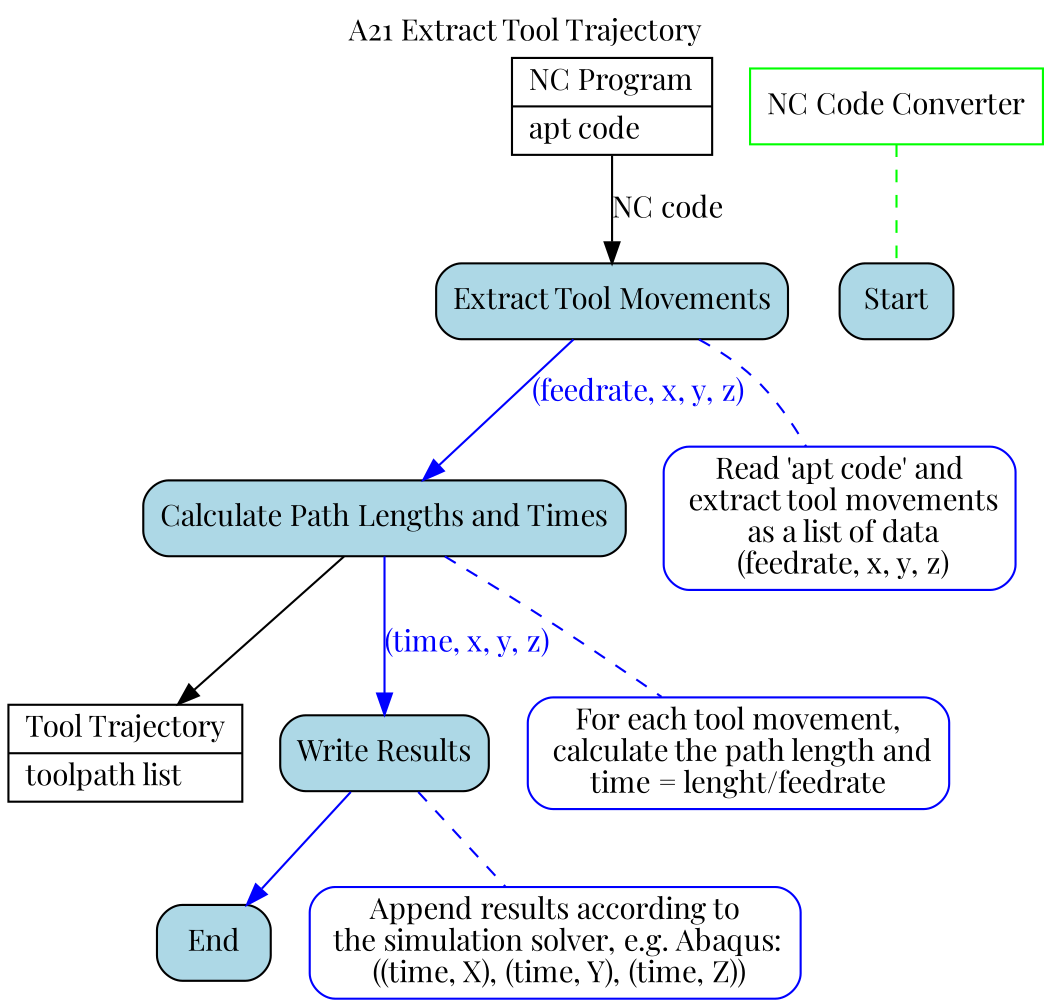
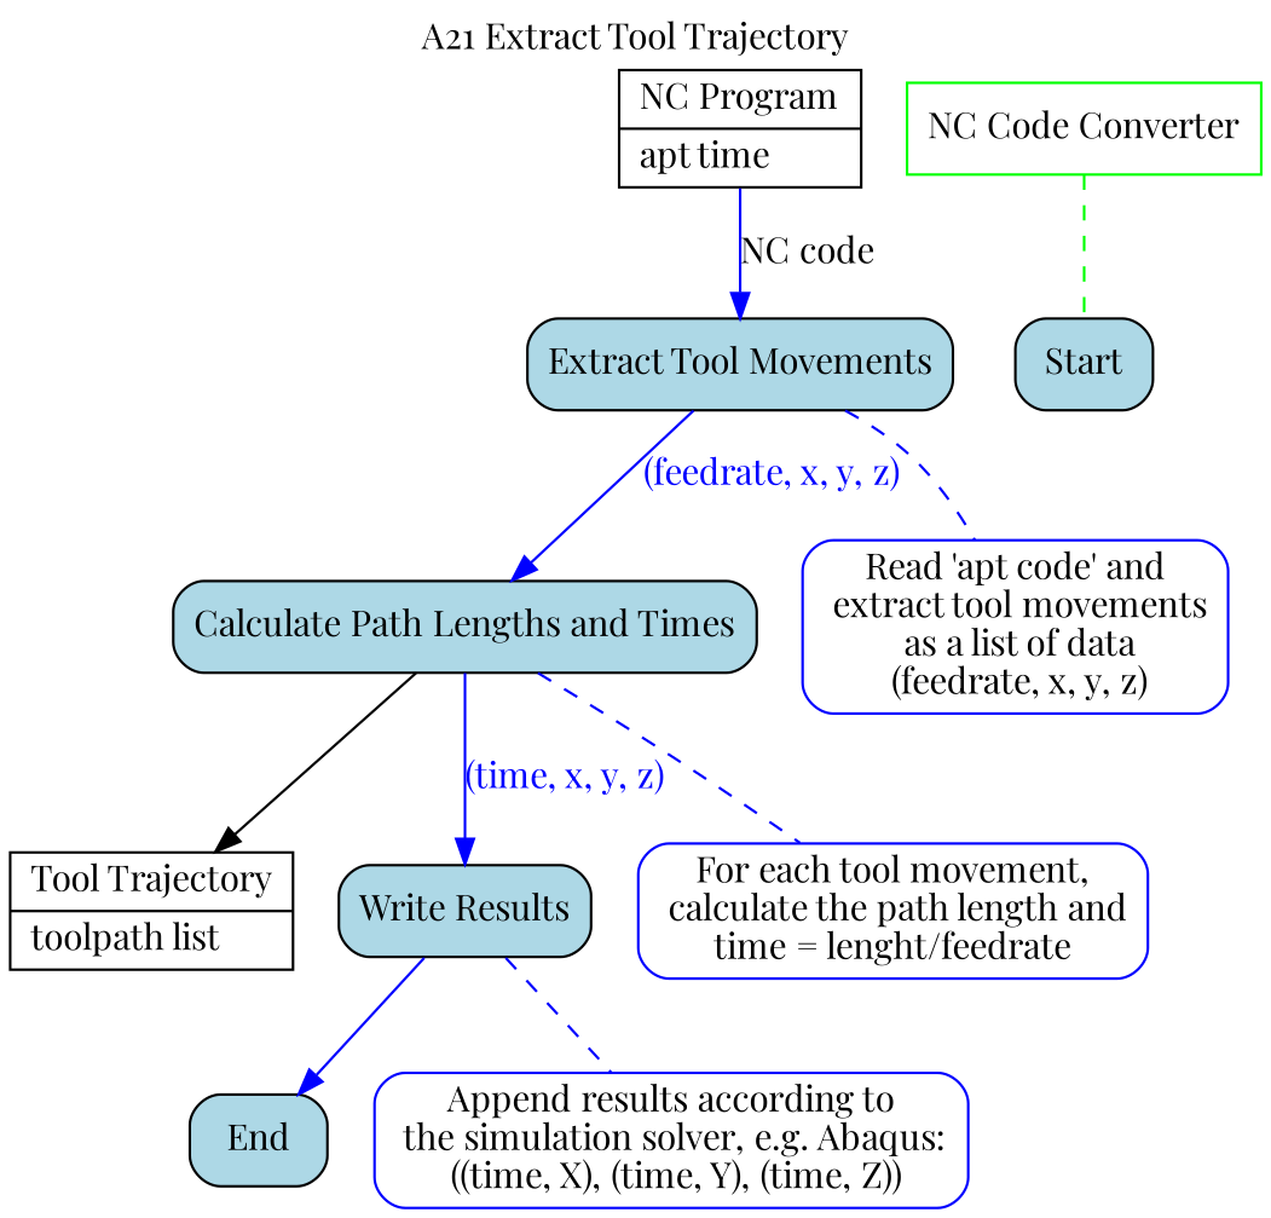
  digraph {
    fontname="Playfair Display"
    label="A21 Extract Tool Trajectory"
    labelloc=t
    node [color=black fillcolor=white fontname="Playfair Display" shape=box style="filled, rounded"]
    edge [color=blue dir=forward fontcolor=blue fontname="Playfair Display" style=solid]
-   n1 [label="{NC Program | apt code \l}" shape=record style=filled]
+   n1 [label="{NC Program | apt time \l}" shape=record style=filled]
    n2 [fillcolor=lightblue label="Extract Tool Movements"]
    n3 [fillcolor=lightblue label="Calculate Path Lengths and Times"]
    n4 [color=blue label="Read 'apt code' and\n extract tool movements\n as a list of data\n (feedrate, x, y, z)"]
    n5 [label="{Tool Trajectory | toolpath list \l}" shape=record style=filled]
    n6 [color=green label="NC Code Converter" style=filled]
    Start [fillcolor=lightblue]
    n8 [fillcolor=lightblue label="Write Results"]
    n9 [color=blue label="For each tool movement,\n calculate the path length and\ntime = lenght/feedrate"]
    End [fillcolor=lightblue]
    n11 [color=blue label="Append results according to\n the simulation solver, e.g. Abaqus:\n ((time, X), (time, Y), (time, Z))"]
-   n1 -> n2 [color=black fontcolor=black label="NC code"]
+   n1 -> n2 [fontcolor=black label="NC code"]
    n2 -> n3 [label="(feedrate, x, y, z)"]
    n2 -> n4 [dir=none style=dashed fontcolor=""]
    n3 -> n5 [color=black fontcolor=black]
    n3 -> n8 [label="(time, x, y, z)"]
    n3 -> n9 [dir=none style=dashed fontcolor=""]
    n6 -> Start [color=green dir=none style=dashed]
    n8 -> End
    n8 -> n11 [dir=none style=dashed fontcolor=""]
  }
